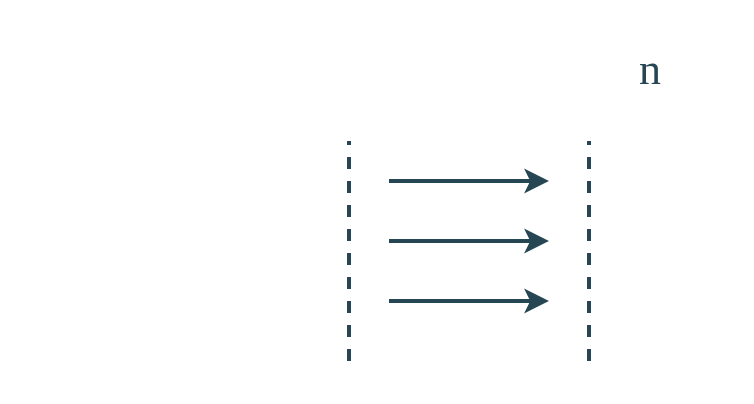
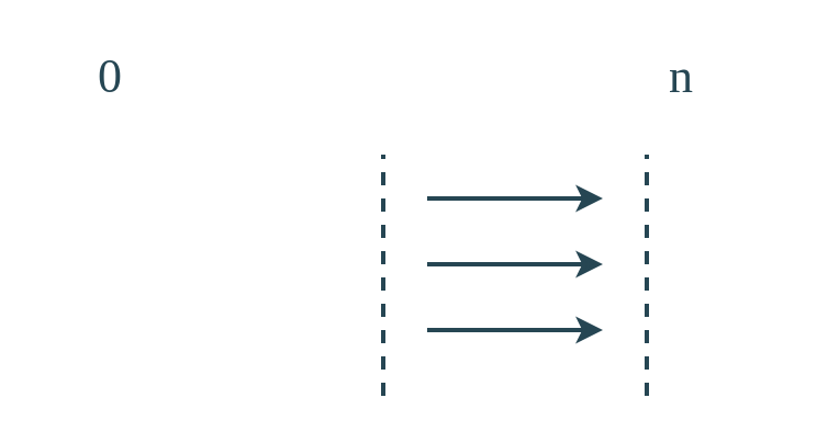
  <mxCell id="0" />
  <mxCell id="1" parent="0" />
- <mxCell id="3" value="n" style="text;html=1;align=center;verticalAlign=middle;whiteSpace=wrap;rounded=0;fontFamily=Ubuntu;fontSize=22;fontColor=#264653;fontStyle=0;" vertex="1" parent="1"><mxGeometry x="295" y="20" width="60" height="30" as="geometry" /></mxCell>
+ <mxCell id="2" value="0" style="text;html=1;align=center;verticalAlign=middle;whiteSpace=wrap;rounded=0;fontFamily=Ubuntu;fontSize=22;fontColor=#264653;fontStyle=0;" vertex="1" parent="1"><mxGeometry x="20" y="20" width="60" height="30" as="geometry" /></mxCell>
+ <mxCell id="3" value="n" style="text;html=1;align=center;verticalAlign=middle;whiteSpace=wrap;rounded=0;fontFamily=Ubuntu;fontSize=22;fontColor=#264653;fontStyle=0;" vertex="1" parent="1"><mxGeometry x="280" y="20" width="60" height="30" as="geometry" /></mxCell>
  <mxCell id="4" value="" style="group" vertex="1" connectable="0" parent="1"><mxGeometry x="174" y="70" width="120" height="110" as="geometry" /></mxCell>
  <mxCell id="5" value="" style="endArrow=none;dashed=1;html=1;rounded=1;shadow=0;strokeColor=#264653;strokeWidth=2;fontFamily=Ubuntu;fontSize=22;fontColor=#264653;fontStyle=0;fillColor=#264653;" edge="1" parent="4"><mxGeometry width="50" height="50" relative="1" as="geometry"><mxPoint y="110" as="sourcePoint" /><mxPoint as="targetPoint" /></mxGeometry></mxCell>
  <mxCell id="6" value="" style="endArrow=none;dashed=1;html=1;rounded=1;shadow=0;strokeColor=#264653;strokeWidth=2;fontFamily=Ubuntu;fontSize=22;fontColor=#264653;fontStyle=0;fillColor=#264653;" edge="1" parent="4"><mxGeometry width="50" height="50" relative="1" as="geometry"><mxPoint x="120" y="110" as="sourcePoint" /><mxPoint x="120" as="targetPoint" /></mxGeometry></mxCell>
  <mxCell id="7" value="" style="endArrow=classic;html=1;rounded=1;shadow=0;strokeColor=#264653;strokeWidth=2;fontFamily=Ubuntu;fontSize=22;fontColor=#264653;fontStyle=0;fillColor=#264653;" edge="1" parent="4"><mxGeometry width="50" height="50" relative="1" as="geometry"><mxPoint x="20" y="20" as="sourcePoint" /><mxPoint x="100" y="20" as="targetPoint" /></mxGeometry></mxCell>
  <mxCell id="8" value="" style="endArrow=classic;html=1;rounded=1;shadow=0;strokeColor=#264653;strokeWidth=2;fontFamily=Ubuntu;fontSize=22;fontColor=#264653;fontStyle=0;fillColor=#264653;" edge="1" parent="4"><mxGeometry width="50" height="50" relative="1" as="geometry"><mxPoint x="20" y="50" as="sourcePoint" /><mxPoint x="100" y="50" as="targetPoint" /></mxGeometry></mxCell>
  <mxCell id="9" value="" style="endArrow=classic;html=1;rounded=1;shadow=0;strokeColor=#264653;strokeWidth=2;fontFamily=Ubuntu;fontSize=22;fontColor=#264653;fontStyle=0;fillColor=#264653;" edge="1" parent="4"><mxGeometry width="50" height="50" relative="1" as="geometry"><mxPoint x="20" y="80" as="sourcePoint" /><mxPoint x="100" y="80" as="targetPoint" /></mxGeometry></mxCell>
